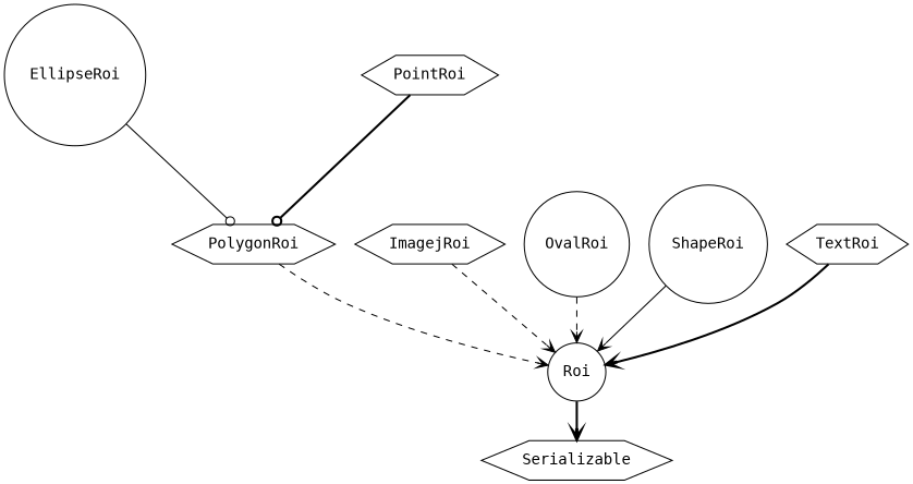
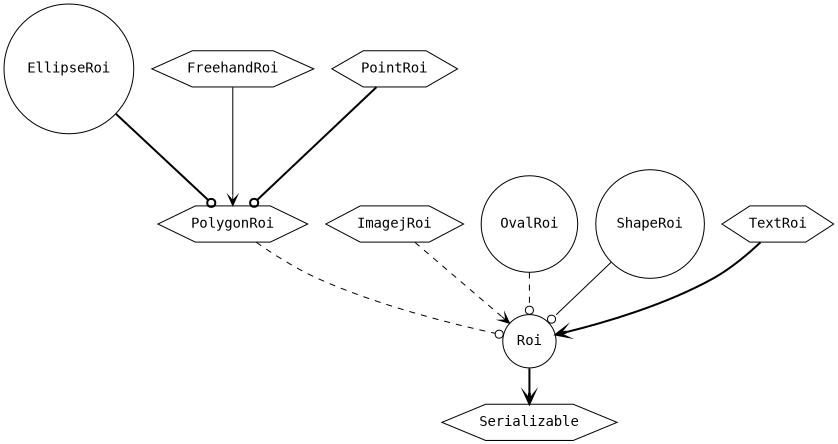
  digraph {
    fontname="DejaVu Sans Mono"
    nslimit=20
    node [fontname="DejaVu Sans Mono" shape=hexagon]
    edge [arrowhead=vee fontname="DejaVu Sans Mono" style=bold]
    Roi [shape=circle]
    Serializable
    EllipseRoi [shape=circle]
    PolygonRoi
+   FreehandRoi
    ImagejRoi
    OvalRoi [shape=circle]
    PointRoi
    ShapeRoi [shape=circle]
    TextRoi
    Roi -> Serializable
-   EllipseRoi -> PolygonRoi [arrowhead=odot style=solid]
-   PolygonRoi -> Roi [style=dashed]
+   EllipseRoi -> PolygonRoi [arrowhead=odot]
+   PolygonRoi -> Roi [arrowhead=odot style=dashed]
+   FreehandRoi -> PolygonRoi [style=solid]
    ImagejRoi -> Roi [style=dashed]
-   OvalRoi -> Roi [style=dashed]
+   OvalRoi -> Roi [arrowhead=odot style=dashed]
    PointRoi -> PolygonRoi [arrowhead=odot]
-   ShapeRoi -> Roi [style=solid]
+   ShapeRoi -> Roi [arrowhead=odot style=solid]
    TextRoi -> Roi
  }
